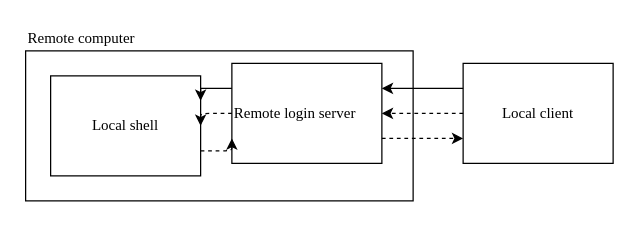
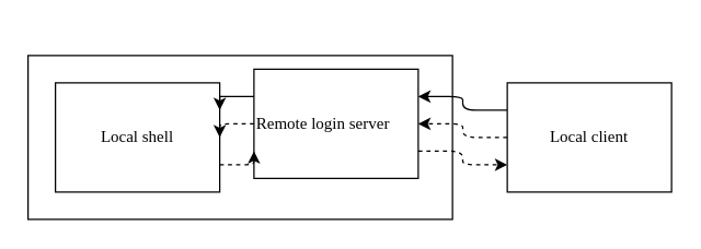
  <mxCell id="0" />
  <mxCell id="1" parent="0" />
  <mxCell id="2" style="edgeStyle=orthogonalEdgeStyle;rounded=1;orthogonalLoop=1;jettySize=auto;html=1;exitX=1;exitY=0.75;exitDx=0;exitDy=0;entryX=0;entryY=0.75;entryDx=0;entryDy=0;dashed=1;startArrow=none;startFill=0;endArrow=classic;endFill=1;" edge="1" parent="1" source="3" target="9"><mxGeometry relative="1" as="geometry" /></mxCell>
  <mxCell id="3" value="Local shell" style="rounded=0;whiteSpace=wrap;html=1;shadow=0;comic=0;strokeWidth=1;fontSize=12;align=center;fillColor=none;fontFamily=Verdana;" vertex="1" parent="1"><mxGeometry x="40" y="60" width="120" height="80" as="geometry" /></mxCell>
- <mxCell id="4" value="Remote computer" style="text;html=1;strokeColor=none;fillColor=none;align=left;verticalAlign=middle;whiteSpace=wrap;rounded=0;shadow=0;comic=0;fontSize=12;fontFamily=Verdana;" vertex="1" parent="1"><mxGeometry x="20" y="20" width="150" height="20" as="geometry" /></mxCell>
  <mxCell id="5" value="&lt;font&gt;&lt;br&gt;&lt;/font&gt;" style="rounded=0;whiteSpace=wrap;html=1;shadow=0;comic=0;strokeWidth=1;fontSize=12;align=center;fillColor=none;fontFamily=Verdana;" vertex="1" parent="1"><mxGeometry x="20" y="40" width="310" height="120" as="geometry" /></mxCell>
  <mxCell id="6" style="edgeStyle=orthogonalEdgeStyle;rounded=0;orthogonalLoop=1;jettySize=auto;html=1;exitX=0;exitY=0.25;exitDx=0;exitDy=0;entryX=1;entryY=0.25;entryDx=0;entryDy=0;" edge="1" parent="1" source="9" target="3"><mxGeometry relative="1" as="geometry" /></mxCell>
  <mxCell id="7" style="edgeStyle=orthogonalEdgeStyle;rounded=1;orthogonalLoop=1;jettySize=auto;html=1;exitX=1;exitY=0.75;exitDx=0;exitDy=0;entryX=0;entryY=0.75;entryDx=0;entryDy=0;dashed=1;startArrow=none;startFill=0;endArrow=classic;endFill=1;" edge="1" parent="1" source="9" target="12"><mxGeometry relative="1" as="geometry" /></mxCell>
  <mxCell id="8" style="edgeStyle=orthogonalEdgeStyle;rounded=1;orthogonalLoop=1;jettySize=auto;html=1;exitX=0;exitY=0.5;exitDx=0;exitDy=0;entryX=1;entryY=0.5;entryDx=0;entryDy=0;dashed=1;startArrow=none;startFill=0;endArrow=classic;endFill=1;" edge="1" parent="1" source="9" target="3"><mxGeometry relative="1" as="geometry" /></mxCell>
  <mxCell id="9" value="&lt;div align=&quot;center&quot;&gt;Remote login server&lt;/div&gt;" style="rounded=0;whiteSpace=wrap;html=1;shadow=0;comic=0;strokeWidth=1;fontSize=12;align=left;fillColor=none;fontFamily=Verdana;" vertex="1" parent="1"><mxGeometry x="185" y="50" width="120" height="80" as="geometry" /></mxCell>
  <mxCell id="10" style="edgeStyle=orthogonalEdgeStyle;rounded=1;orthogonalLoop=1;jettySize=auto;html=1;exitX=0;exitY=0.25;exitDx=0;exitDy=0;entryX=1;entryY=0.25;entryDx=0;entryDy=0;startArrow=none;startFill=0;endArrow=classic;endFill=1;" edge="1" parent="1" source="12" target="9"><mxGeometry relative="1" as="geometry" /></mxCell>
  <mxCell id="11" value="" style="edgeStyle=orthogonalEdgeStyle;rounded=1;orthogonalLoop=1;jettySize=auto;html=1;dashed=1;startArrow=none;startFill=0;endArrow=classic;endFill=1;" edge="1" parent="1" source="12" target="9"><mxGeometry relative="1" as="geometry" /></mxCell>
- <mxCell id="12" value="Local client&lt;font&gt;&lt;br&gt;&lt;/font&gt;" style="rounded=0;whiteSpace=wrap;html=1;shadow=0;comic=0;strokeWidth=1;fontSize=12;align=center;fillColor=none;fontFamily=Verdana;" vertex="1" parent="1"><mxGeometry x="370" y="50" width="120" height="80" as="geometry" /></mxCell>
+ <mxCell id="12" value="Local client&lt;font&gt;&lt;br&gt;&lt;/font&gt;" style="rounded=0;whiteSpace=wrap;html=1;shadow=0;comic=0;strokeWidth=1;fontSize=12;align=center;fillColor=none;fontFamily=Verdana;" vertex="1" parent="1"><mxGeometry x="370" y="60" width="120" height="80" as="geometry" /></mxCell>
